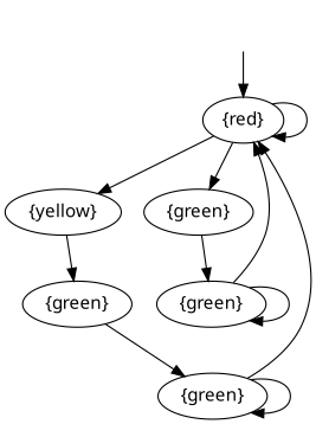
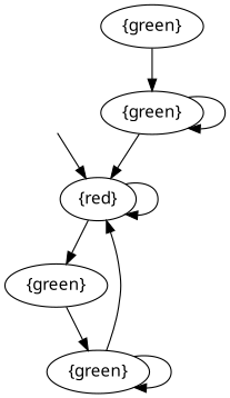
  digraph {
    fontname="Noto Sans"
    node [fontname="Noto Sans"]
    edge [fontname="Noto Sans"]
    _init [style=invis]
    n2 [label="{red}"]
-   n3 [label="{yellow}"]
    n4 [label="{green}"]
    n5 [label="{green}"]
    n6 [label="{green}"]
    n7 [label="{green}"]
    _init -> n2
    n2 -> n2
-   n2 -> n3
    n2 -> n4
-   n3 -> n5
    n4 -> n7
    n5 -> n6
    n6 -> n2
    n6 -> n6
    n7 -> n2
    n7 -> n7
  }
